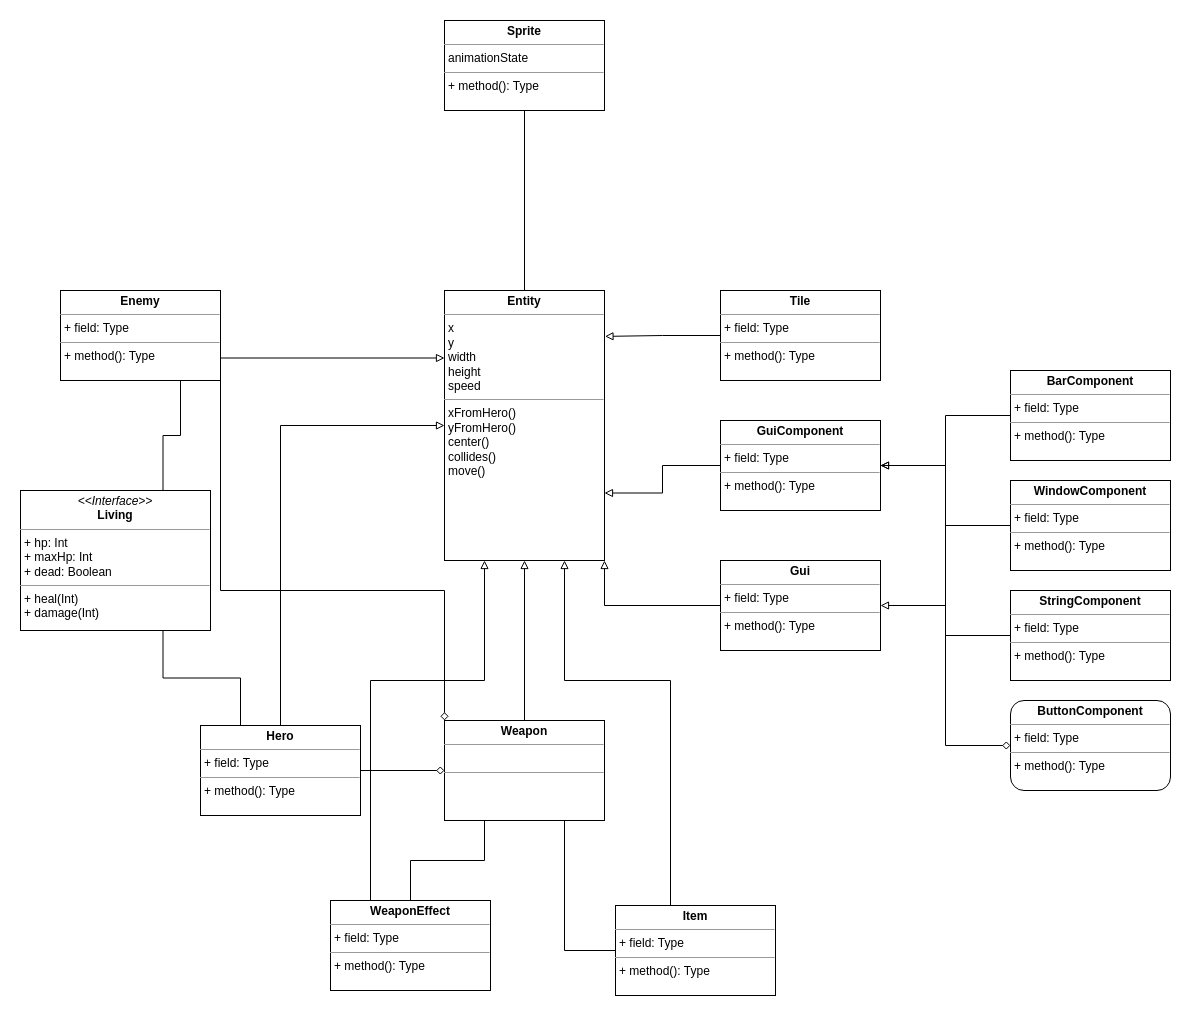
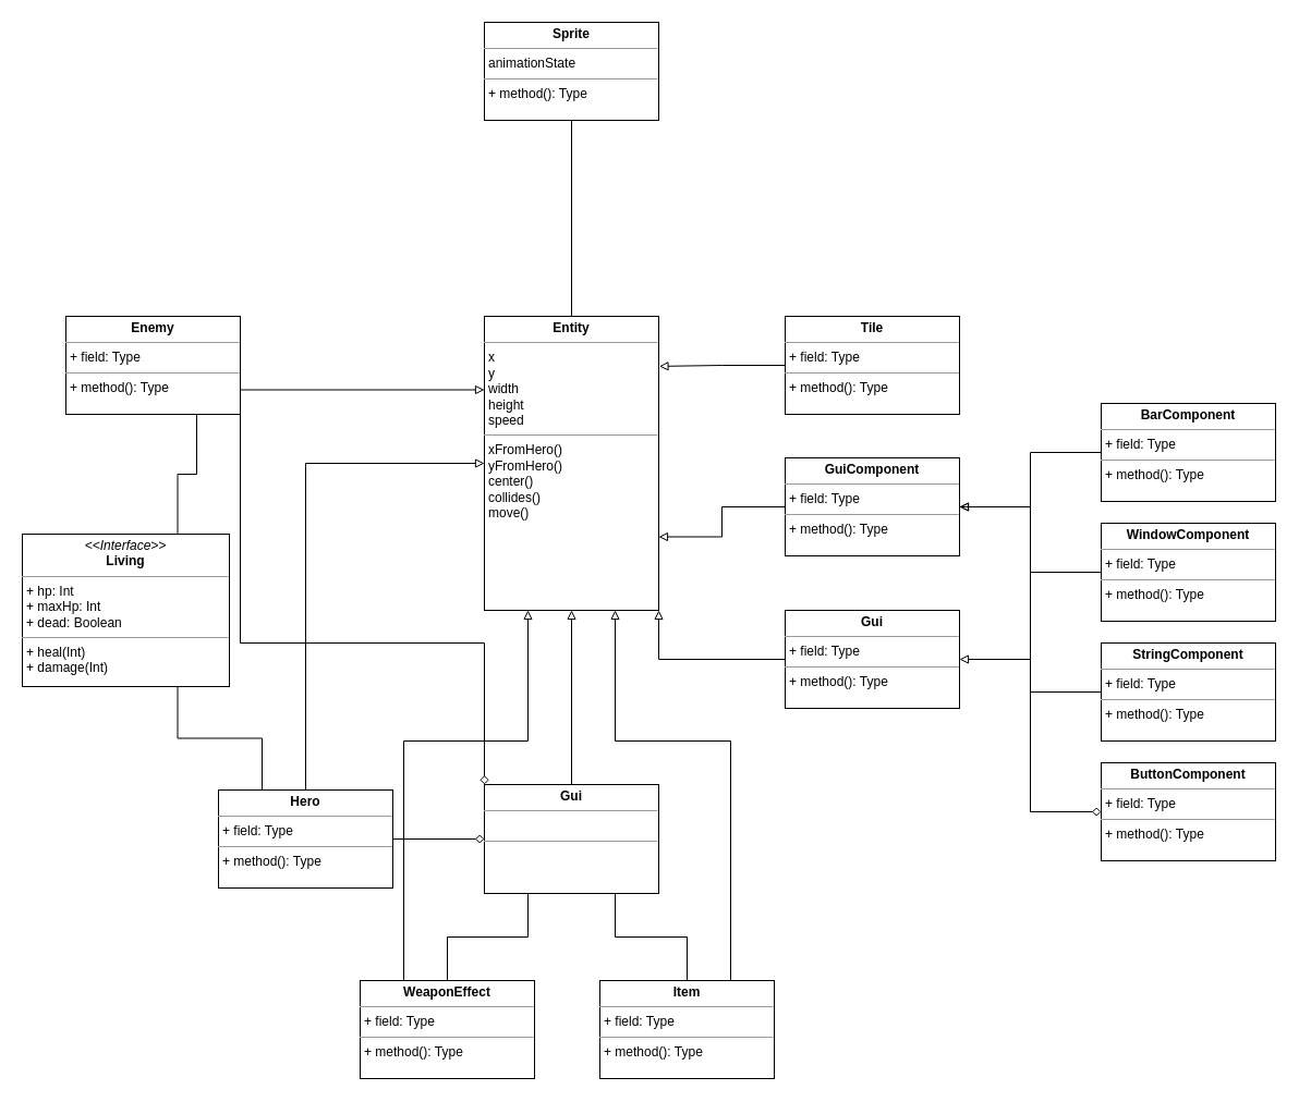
  <mxCell id="0" />
  <mxCell id="1" parent="0" />
  <mxCell id="2" style="edgeStyle=orthogonalEdgeStyle;rounded=0;orthogonalLoop=1;jettySize=auto;html=1;exitX=0;exitY=0.25;exitDx=0;exitDy=0;entryX=1;entryY=0.75;entryDx=0;entryDy=0;startArrow=block;startFill=0;endArrow=none;endFill=0;" edge="1" parent="1" source="5" target="13"><mxGeometry relative="1" as="geometry" /></mxCell>
  <mxCell id="3" style="edgeStyle=orthogonalEdgeStyle;rounded=0;orthogonalLoop=1;jettySize=auto;html=1;exitX=0.75;exitY=1;exitDx=0;exitDy=0;entryX=0.75;entryY=0;entryDx=0;entryDy=0;startArrow=block;startFill=0;endArrow=none;endFill=0;" edge="1" parent="1" source="5" target="21"><mxGeometry relative="1" as="geometry"><Array as="points"><mxPoint x="564" y="680" /><mxPoint x="670" y="680" /></Array></mxGeometry></mxCell>
  <mxCell id="4" style="edgeStyle=orthogonalEdgeStyle;rounded=0;orthogonalLoop=1;jettySize=auto;html=1;exitX=0.25;exitY=1;exitDx=0;exitDy=0;entryX=0.25;entryY=0;entryDx=0;entryDy=0;startArrow=block;startFill=0;endArrow=none;endFill=0;" edge="1" parent="1" source="5" target="23"><mxGeometry relative="1" as="geometry"><Array as="points"><mxPoint x="484" y="680" /><mxPoint x="370" y="680" /></Array></mxGeometry></mxCell>
  <mxCell id="5" value="&lt;p style=&quot;margin:0px;margin-top:4px;text-align:center;&quot;&gt;&lt;b&gt;Entity&lt;/b&gt;&lt;/p&gt;&lt;hr size=&quot;1&quot;&gt;&lt;p style=&quot;margin:0px;margin-left:4px;&quot;&gt;x&lt;/p&gt;&lt;p style=&quot;margin:0px;margin-left:4px;&quot;&gt;y&lt;/p&gt;&lt;p style=&quot;margin:0px;margin-left:4px;&quot;&gt;width&lt;/p&gt;&lt;p style=&quot;margin:0px;margin-left:4px;&quot;&gt;height&lt;/p&gt;&lt;p style=&quot;margin:0px;margin-left:4px;&quot;&gt;speed&lt;/p&gt;&lt;hr size=&quot;1&quot;&gt;&lt;p style=&quot;margin:0px;margin-left:4px;&quot;&gt;xFromHero()&lt;/p&gt;&lt;p style=&quot;margin:0px;margin-left:4px;&quot;&gt;yFromHero()&lt;br&gt;&lt;/p&gt;&lt;p style=&quot;margin:0px;margin-left:4px;&quot;&gt;center()&lt;br&gt;&lt;/p&gt;&lt;p style=&quot;margin:0px;margin-left:4px;&quot;&gt;collides()&lt;br&gt;&lt;/p&gt;&lt;p style=&quot;margin:0px;margin-left:4px;&quot;&gt;move()&lt;/p&gt;&lt;p style=&quot;margin:0px;margin-left:4px;&quot;&gt;&lt;br&gt;&lt;/p&gt;" style="verticalAlign=top;align=left;overflow=fill;fontSize=12;fontFamily=Helvetica;html=1;" vertex="1" parent="1"><mxGeometry x="444" y="290" width="160" height="270" as="geometry" /></mxCell>
  <mxCell id="6" style="edgeStyle=orthogonalEdgeStyle;rounded=0;orthogonalLoop=1;jettySize=auto;html=1;entryX=0.5;entryY=0;entryDx=0;entryDy=0;endArrow=none;endFill=0;exitX=0.5;exitY=1;exitDx=0;exitDy=0;startArrow=none;startFill=0;" edge="1" parent="1" source="7" target="5"><mxGeometry relative="1" as="geometry"><mxPoint x="524" y="190" as="sourcePoint" /></mxGeometry></mxCell>
  <mxCell id="7" value="&lt;p style=&quot;margin:0px;margin-top:4px;text-align:center;&quot;&gt;&lt;b&gt;Sprite&lt;/b&gt;&lt;/p&gt;&lt;hr size=&quot;1&quot;&gt;&lt;p style=&quot;margin:0px;margin-left:4px;&quot;&gt;animationState&lt;/p&gt;&lt;hr size=&quot;1&quot;&gt;&lt;p style=&quot;margin:0px;margin-left:4px;&quot;&gt;+ method(): Type&lt;/p&gt;" style="verticalAlign=top;align=left;overflow=fill;fontSize=12;fontFamily=Helvetica;html=1;" vertex="1" parent="1"><mxGeometry x="444" y="20" width="160" height="90" as="geometry" /></mxCell>
  <mxCell id="8" style="edgeStyle=orthogonalEdgeStyle;rounded=0;orthogonalLoop=1;jettySize=auto;html=1;entryX=0;entryY=0.5;entryDx=0;entryDy=0;startArrow=none;startFill=0;endArrow=block;endFill=0;exitX=0.5;exitY=0;exitDx=0;exitDy=0;" edge="1" parent="1" source="11" target="5"><mxGeometry relative="1" as="geometry" /></mxCell>
  <mxCell id="9" style="edgeStyle=orthogonalEdgeStyle;rounded=0;orthogonalLoop=1;jettySize=auto;html=1;entryX=0;entryY=0.5;entryDx=0;entryDy=0;startArrow=none;startFill=0;endArrow=diamond;endFill=0;" edge="1" parent="1" source="11" target="19"><mxGeometry relative="1" as="geometry" /></mxCell>
  <mxCell id="10" style="edgeStyle=orthogonalEdgeStyle;rounded=0;orthogonalLoop=1;jettySize=auto;html=1;exitX=0.25;exitY=0;exitDx=0;exitDy=0;entryX=0.75;entryY=1;entryDx=0;entryDy=0;startArrow=none;startFill=0;endArrow=none;endFill=0;" edge="1" parent="1" source="11" target="14"><mxGeometry relative="1" as="geometry" /></mxCell>
  <mxCell id="11" value="&lt;p style=&quot;margin:0px;margin-top:4px;text-align:center;&quot;&gt;&lt;b&gt;Hero&lt;/b&gt;&lt;/p&gt;&lt;hr size=&quot;1&quot;&gt;&lt;p style=&quot;margin:0px;margin-left:4px;&quot;&gt;+ field: Type&lt;/p&gt;&lt;hr size=&quot;1&quot;&gt;&lt;p style=&quot;margin:0px;margin-left:4px;&quot;&gt;+ method(): Type&lt;/p&gt;" style="verticalAlign=top;align=left;overflow=fill;fontSize=12;fontFamily=Helvetica;html=1;" vertex="1" parent="1"><mxGeometry x="200" y="725" width="160" height="90" as="geometry" /></mxCell>
  <mxCell id="12" style="edgeStyle=orthogonalEdgeStyle;rounded=0;orthogonalLoop=1;jettySize=auto;html=1;exitX=0.75;exitY=1;exitDx=0;exitDy=0;entryX=0.75;entryY=0;entryDx=0;entryDy=0;startArrow=none;startFill=0;endArrow=none;endFill=0;" edge="1" parent="1" source="13" target="14"><mxGeometry relative="1" as="geometry" /></mxCell>
  <mxCell id="13" value="&lt;p style=&quot;margin:0px;margin-top:4px;text-align:center;&quot;&gt;&lt;b&gt;Enemy&lt;/b&gt;&lt;/p&gt;&lt;hr size=&quot;1&quot;&gt;&lt;p style=&quot;margin:0px;margin-left:4px;&quot;&gt;+ field: Type&lt;/p&gt;&lt;hr size=&quot;1&quot;&gt;&lt;p style=&quot;margin:0px;margin-left:4px;&quot;&gt;+ method(): Type&lt;/p&gt;" style="verticalAlign=top;align=left;overflow=fill;fontSize=12;fontFamily=Helvetica;html=1;" vertex="1" parent="1"><mxGeometry x="60" y="290" width="160" height="90" as="geometry" /></mxCell>
  <mxCell id="14" value="&lt;p style=&quot;margin:0px;margin-top:4px;text-align:center;&quot;&gt;&lt;i&gt;&amp;lt;&amp;lt;Interface&amp;gt;&amp;gt;&lt;/i&gt;&lt;br&gt;&lt;b&gt;Living&lt;/b&gt;&lt;/p&gt;&lt;hr size=&quot;1&quot;&gt;&lt;p style=&quot;margin:0px;margin-left:4px;&quot;&gt;+ hp: Int&lt;br&gt;+ maxHp: Int&lt;/p&gt;&lt;p style=&quot;margin:0px;margin-left:4px;&quot;&gt;+ dead: Boolean&lt;/p&gt;&lt;hr size=&quot;1&quot;&gt;&lt;p style=&quot;margin:0px;margin-left:4px;&quot;&gt;+ heal(Int)&lt;br&gt;+ damage(Int)&lt;/p&gt;" style="verticalAlign=top;align=left;overflow=fill;fontSize=12;fontFamily=Helvetica;html=1;" vertex="1" parent="1"><mxGeometry x="20" y="490" width="190" height="140" as="geometry" /></mxCell>
  <mxCell id="15" style="edgeStyle=orthogonalEdgeStyle;rounded=0;orthogonalLoop=1;jettySize=auto;html=1;entryX=1.003;entryY=0.17;entryDx=0;entryDy=0;entryPerimeter=0;startArrow=none;startFill=0;endArrow=block;endFill=0;" edge="1" parent="1" source="16" target="5"><mxGeometry relative="1" as="geometry" /></mxCell>
  <mxCell id="16" value="&lt;p style=&quot;margin:0px;margin-top:4px;text-align:center;&quot;&gt;&lt;b&gt;Tile&lt;/b&gt;&lt;/p&gt;&lt;hr size=&quot;1&quot;&gt;&lt;p style=&quot;margin:0px;margin-left:4px;&quot;&gt;+ field: Type&lt;/p&gt;&lt;hr size=&quot;1&quot;&gt;&lt;p style=&quot;margin:0px;margin-left:4px;&quot;&gt;+ method(): Type&lt;/p&gt;" style="verticalAlign=top;align=left;overflow=fill;fontSize=12;fontFamily=Helvetica;html=1;" vertex="1" parent="1"><mxGeometry x="720" y="290" width="160" height="90" as="geometry" /></mxCell>
  <mxCell id="17" style="edgeStyle=orthogonalEdgeStyle;rounded=0;orthogonalLoop=1;jettySize=auto;html=1;entryX=0.5;entryY=1;entryDx=0;entryDy=0;startArrow=none;startFill=0;endArrow=block;endFill=0;" edge="1" parent="1" source="19" target="5"><mxGeometry relative="1" as="geometry" /></mxCell>
  <mxCell id="18" style="edgeStyle=orthogonalEdgeStyle;rounded=0;orthogonalLoop=1;jettySize=auto;html=1;exitX=0;exitY=0;exitDx=0;exitDy=0;entryX=1;entryY=1;entryDx=0;entryDy=0;startArrow=diamond;startFill=0;endArrow=none;endFill=0;" edge="1" parent="1" source="19" target="13"><mxGeometry relative="1" as="geometry"><Array as="points"><mxPoint x="444" y="590" /><mxPoint x="220" y="590" /></Array></mxGeometry></mxCell>
- <mxCell id="19" value="&lt;p style=&quot;margin:0px;margin-top:4px;text-align:center;&quot;&gt;&lt;b&gt;Weapon&lt;/b&gt;&lt;/p&gt;&lt;hr size=&quot;1&quot;&gt;&lt;p style=&quot;margin:0px;margin-left:4px;&quot;&gt;&lt;br&gt;&lt;/p&gt;&lt;hr size=&quot;1&quot;&gt;&lt;p style=&quot;margin:0px;margin-left:4px;&quot;&gt;&lt;br&gt;&lt;/p&gt;&lt;p style=&quot;margin:0px;margin-left:4px;&quot;&gt;&lt;br&gt;&lt;/p&gt;" style="verticalAlign=top;align=left;overflow=fill;fontSize=12;fontFamily=Helvetica;html=1;" vertex="1" parent="1"><mxGeometry x="444" y="720" width="160" height="100" as="geometry" /></mxCell>
+ <mxCell id="19" value="&lt;p style=&quot;margin:0px;margin-top:4px;text-align:center;&quot;&gt;&lt;b&gt;Gui&lt;/b&gt;&lt;/p&gt;&lt;hr size=&quot;1&quot;&gt;&lt;p style=&quot;margin:0px;margin-left:4px;&quot;&gt;&lt;br&gt;&lt;/p&gt;&lt;hr size=&quot;1&quot;&gt;&lt;p style=&quot;margin:0px;margin-left:4px;&quot;&gt;&lt;br&gt;&lt;/p&gt;&lt;p style=&quot;margin:0px;margin-left:4px;&quot;&gt;&lt;br&gt;&lt;/p&gt;" style="verticalAlign=top;align=left;overflow=fill;fontSize=12;fontFamily=Helvetica;html=1;" vertex="1" parent="1"><mxGeometry x="444" y="720" width="160" height="100" as="geometry" /></mxCell>
  <mxCell id="20" style="edgeStyle=orthogonalEdgeStyle;rounded=0;orthogonalLoop=1;jettySize=auto;html=1;entryX=0.75;entryY=1;entryDx=0;entryDy=0;startArrow=none;startFill=0;endArrow=none;endFill=0;" edge="1" parent="1" source="21" target="19"><mxGeometry relative="1" as="geometry" /></mxCell>
- <mxCell id="21" value="&lt;p style=&quot;margin:0px;margin-top:4px;text-align:center;&quot;&gt;&lt;b&gt;Item&lt;/b&gt;&lt;/p&gt;&lt;hr size=&quot;1&quot;&gt;&lt;p style=&quot;margin:0px;margin-left:4px;&quot;&gt;+ field: Type&lt;/p&gt;&lt;hr size=&quot;1&quot;&gt;&lt;p style=&quot;margin:0px;margin-left:4px;&quot;&gt;+ method(): Type&lt;/p&gt;" style="verticalAlign=top;align=left;overflow=fill;fontSize=12;fontFamily=Helvetica;html=1;" vertex="1" parent="1"><mxGeometry x="615" y="905" width="160" height="90" as="geometry" /></mxCell>
+ <mxCell id="21" value="&lt;p style=&quot;margin:0px;margin-top:4px;text-align:center;&quot;&gt;&lt;b&gt;Item&lt;/b&gt;&lt;/p&gt;&lt;hr size=&quot;1&quot;&gt;&lt;p style=&quot;margin:0px;margin-left:4px;&quot;&gt;+ field: Type&lt;/p&gt;&lt;hr size=&quot;1&quot;&gt;&lt;p style=&quot;margin:0px;margin-left:4px;&quot;&gt;+ method(): Type&lt;/p&gt;" style="verticalAlign=top;align=left;overflow=fill;fontSize=12;fontFamily=Helvetica;html=1;" vertex="1" parent="1"><mxGeometry x="550" y="900" width="160" height="90" as="geometry" /></mxCell>
  <mxCell id="22" style="edgeStyle=orthogonalEdgeStyle;rounded=0;orthogonalLoop=1;jettySize=auto;html=1;entryX=0.25;entryY=1;entryDx=0;entryDy=0;startArrow=none;startFill=0;endArrow=none;endFill=0;" edge="1" parent="1" source="23" target="19"><mxGeometry relative="1" as="geometry" /></mxCell>
  <mxCell id="23" value="&lt;p style=&quot;margin:0px;margin-top:4px;text-align:center;&quot;&gt;&lt;b&gt;WeaponEffect&lt;/b&gt;&lt;/p&gt;&lt;hr size=&quot;1&quot;&gt;&lt;p style=&quot;margin:0px;margin-left:4px;&quot;&gt;+ field: Type&lt;/p&gt;&lt;hr size=&quot;1&quot;&gt;&lt;p style=&quot;margin:0px;margin-left:4px;&quot;&gt;+ method(): Type&lt;/p&gt;" style="verticalAlign=top;align=left;overflow=fill;fontSize=12;fontFamily=Helvetica;html=1;" vertex="1" parent="1"><mxGeometry x="330" y="900" width="160" height="90" as="geometry" /></mxCell>
  <mxCell id="24" style="edgeStyle=orthogonalEdgeStyle;rounded=0;orthogonalLoop=1;jettySize=auto;html=1;entryX=1;entryY=0.75;entryDx=0;entryDy=0;startArrow=none;startFill=0;endArrow=block;endFill=0;" edge="1" parent="1" source="25" target="5"><mxGeometry relative="1" as="geometry" /></mxCell>
  <mxCell id="25" value="&lt;p style=&quot;margin:0px;margin-top:4px;text-align:center;&quot;&gt;&lt;b&gt;GuiComponent&lt;/b&gt;&lt;/p&gt;&lt;hr size=&quot;1&quot;&gt;&lt;p style=&quot;margin:0px;margin-left:4px;&quot;&gt;+ field: Type&lt;/p&gt;&lt;hr size=&quot;1&quot;&gt;&lt;p style=&quot;margin:0px;margin-left:4px;&quot;&gt;+ method(): Type&lt;/p&gt;" style="verticalAlign=top;align=left;overflow=fill;fontSize=12;fontFamily=Helvetica;html=1;" vertex="1" parent="1"><mxGeometry x="720" y="420" width="160" height="90" as="geometry" /></mxCell>
  <mxCell id="26" style="edgeStyle=orthogonalEdgeStyle;rounded=0;orthogonalLoop=1;jettySize=auto;html=1;entryX=1;entryY=0.5;entryDx=0;entryDy=0;startArrow=none;startFill=0;endArrow=block;endFill=0;" edge="1" parent="1" source="27" target="25"><mxGeometry relative="1" as="geometry" /></mxCell>
  <mxCell id="27" value="&lt;p style=&quot;margin:0px;margin-top:4px;text-align:center;&quot;&gt;&lt;b&gt;BarComponent&lt;/b&gt;&lt;/p&gt;&lt;hr size=&quot;1&quot;&gt;&lt;p style=&quot;margin:0px;margin-left:4px;&quot;&gt;+ field: Type&lt;/p&gt;&lt;hr size=&quot;1&quot;&gt;&lt;p style=&quot;margin:0px;margin-left:4px;&quot;&gt;+ method(): Type&lt;/p&gt;" style="verticalAlign=top;align=left;overflow=fill;fontSize=12;fontFamily=Helvetica;html=1;" vertex="1" parent="1"><mxGeometry x="1010" y="370" width="160" height="90" as="geometry" /></mxCell>
  <mxCell id="28" style="edgeStyle=orthogonalEdgeStyle;rounded=0;orthogonalLoop=1;jettySize=auto;html=1;entryX=1;entryY=0.5;entryDx=0;entryDy=0;startArrow=none;startFill=0;endArrow=block;endFill=0;" edge="1" parent="1" source="29" target="25"><mxGeometry relative="1" as="geometry" /></mxCell>
  <mxCell id="29" value="&lt;p style=&quot;margin:0px;margin-top:4px;text-align:center;&quot;&gt;&lt;b&gt;WindowComponent&lt;/b&gt;&lt;/p&gt;&lt;hr size=&quot;1&quot;&gt;&lt;p style=&quot;margin:0px;margin-left:4px;&quot;&gt;+ field: Type&lt;/p&gt;&lt;hr size=&quot;1&quot;&gt;&lt;p style=&quot;margin:0px;margin-left:4px;&quot;&gt;+ method(): Type&lt;/p&gt;" style="verticalAlign=top;align=left;overflow=fill;fontSize=12;fontFamily=Helvetica;html=1;" vertex="1" parent="1"><mxGeometry x="1010" y="480" width="160" height="90" as="geometry" /></mxCell>
  <mxCell id="30" style="edgeStyle=orthogonalEdgeStyle;rounded=0;orthogonalLoop=1;jettySize=auto;html=1;startArrow=none;startFill=0;endArrow=block;endFill=0;" edge="1" parent="1" source="31" target="33"><mxGeometry relative="1" as="geometry" /></mxCell>
  <mxCell id="31" value="&lt;p style=&quot;margin:0px;margin-top:4px;text-align:center;&quot;&gt;&lt;b&gt;StringComponent&lt;/b&gt;&lt;/p&gt;&lt;hr size=&quot;1&quot;&gt;&lt;p style=&quot;margin:0px;margin-left:4px;&quot;&gt;+ field: Type&lt;/p&gt;&lt;hr size=&quot;1&quot;&gt;&lt;p style=&quot;margin:0px;margin-left:4px;&quot;&gt;+ method(): Type&lt;/p&gt;" style="verticalAlign=top;align=left;overflow=fill;fontSize=12;fontFamily=Helvetica;html=1;" vertex="1" parent="1"><mxGeometry x="1010" y="590" width="160" height="90" as="geometry" /></mxCell>
  <mxCell id="32" style="edgeStyle=orthogonalEdgeStyle;rounded=0;orthogonalLoop=1;jettySize=auto;html=1;entryX=1;entryY=1;entryDx=0;entryDy=0;startArrow=none;startFill=0;endArrow=block;endFill=0;" edge="1" parent="1" source="33" target="5"><mxGeometry relative="1" as="geometry" /></mxCell>
  <mxCell id="33" value="&lt;p style=&quot;margin:0px;margin-top:4px;text-align:center;&quot;&gt;&lt;b&gt;Gui&lt;/b&gt;&lt;/p&gt;&lt;hr size=&quot;1&quot;&gt;&lt;p style=&quot;margin:0px;margin-left:4px;&quot;&gt;+ field: Type&lt;/p&gt;&lt;hr size=&quot;1&quot;&gt;&lt;p style=&quot;margin:0px;margin-left:4px;&quot;&gt;+ method(): Type&lt;/p&gt;" style="verticalAlign=top;align=left;overflow=fill;fontSize=12;fontFamily=Helvetica;html=1;" vertex="1" parent="1"><mxGeometry x="720" y="560" width="160" height="90" as="geometry" /></mxCell>
  <mxCell id="34" style="edgeStyle=orthogonalEdgeStyle;rounded=0;orthogonalLoop=1;jettySize=auto;html=1;entryX=1;entryY=0.5;entryDx=0;entryDy=0;startArrow=diamond;startFill=0;endArrow=none;endFill=0;" edge="1" parent="1" source="35" target="25"><mxGeometry relative="1" as="geometry" /></mxCell>
- <mxCell id="35" value="&lt;p style=&quot;margin:0px;margin-top:4px;text-align:center;&quot;&gt;&lt;b&gt;ButtonComponent&lt;/b&gt;&lt;/p&gt;&lt;hr size=&quot;1&quot;&gt;&lt;p style=&quot;margin:0px;margin-left:4px;&quot;&gt;+ field: Type&lt;/p&gt;&lt;hr size=&quot;1&quot;&gt;&lt;p style=&quot;margin:0px;margin-left:4px;&quot;&gt;+ method(): Type&lt;/p&gt;" style="verticalAlign=top;align=left;overflow=fill;fontSize=12;fontFamily=Helvetica;html=1;rounded=1;" vertex="1" parent="1"><mxGeometry x="1010" y="700" width="160" height="90" as="geometry" /></mxCell>
+ <mxCell id="35" value="&lt;p style=&quot;margin:0px;margin-top:4px;text-align:center;&quot;&gt;&lt;b&gt;ButtonComponent&lt;/b&gt;&lt;/p&gt;&lt;hr size=&quot;1&quot;&gt;&lt;p style=&quot;margin:0px;margin-left:4px;&quot;&gt;+ field: Type&lt;/p&gt;&lt;hr size=&quot;1&quot;&gt;&lt;p style=&quot;margin:0px;margin-left:4px;&quot;&gt;+ method(): Type&lt;/p&gt;" style="verticalAlign=top;align=left;overflow=fill;fontSize=12;fontFamily=Helvetica;html=1;" vertex="1" parent="1"><mxGeometry x="1010" y="700" width="160" height="90" as="geometry" /></mxCell>
